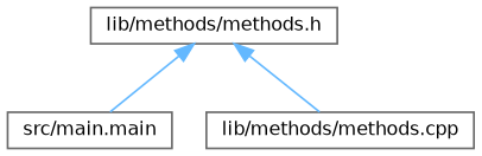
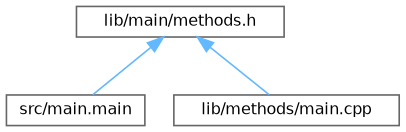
  digraph {
    node [color=grey40 fillcolor=white fontname=Helvetica fontsize=10 shape=box style=filled]
    edge [color=steelblue1 dir=back fontname=Helvetica fontsize=10 labelfontname=Helvetica labelfontsize=10 style=solid]
-   n1 [height=0.2 label="lib/methods/methods.h" width=0.4]
+   n1 [height=0.2 label="lib/main/methods.h" width=0.4]
    n2 [height=0.2 label="src/main.main" width=0.4]
-   n3 [height=0.2 label="lib/methods/methods.cpp" width=0.4]
+   n3 [height=0.2 label="lib/methods/main.cpp" width=0.4]
    n1 -> n2
    n1 -> n3
  }
